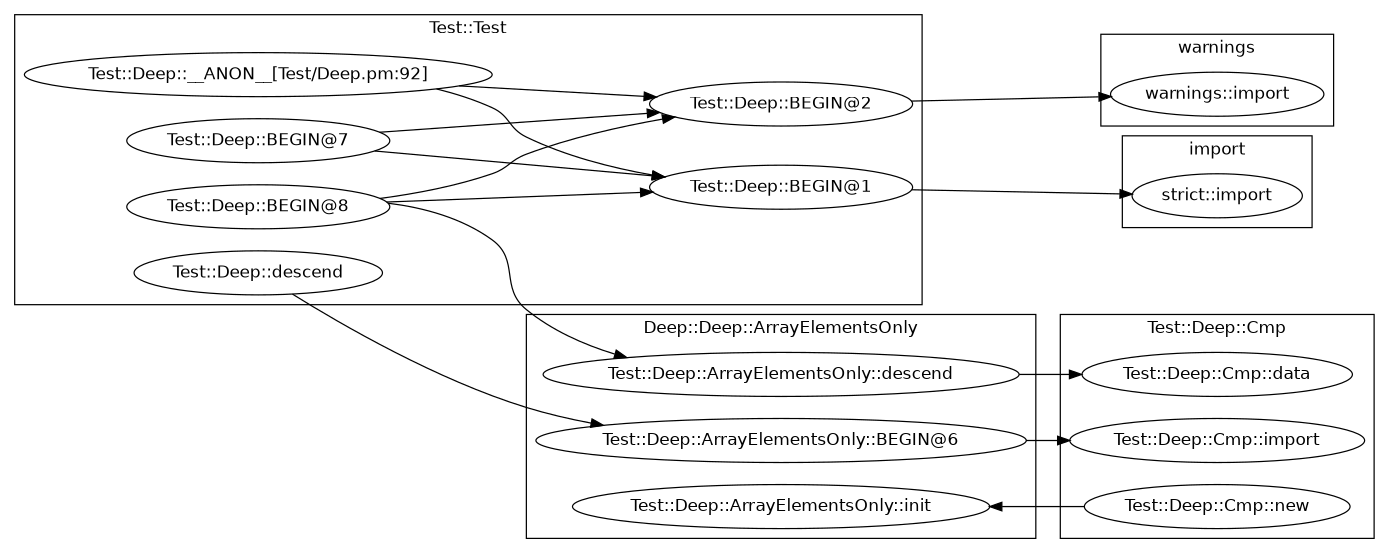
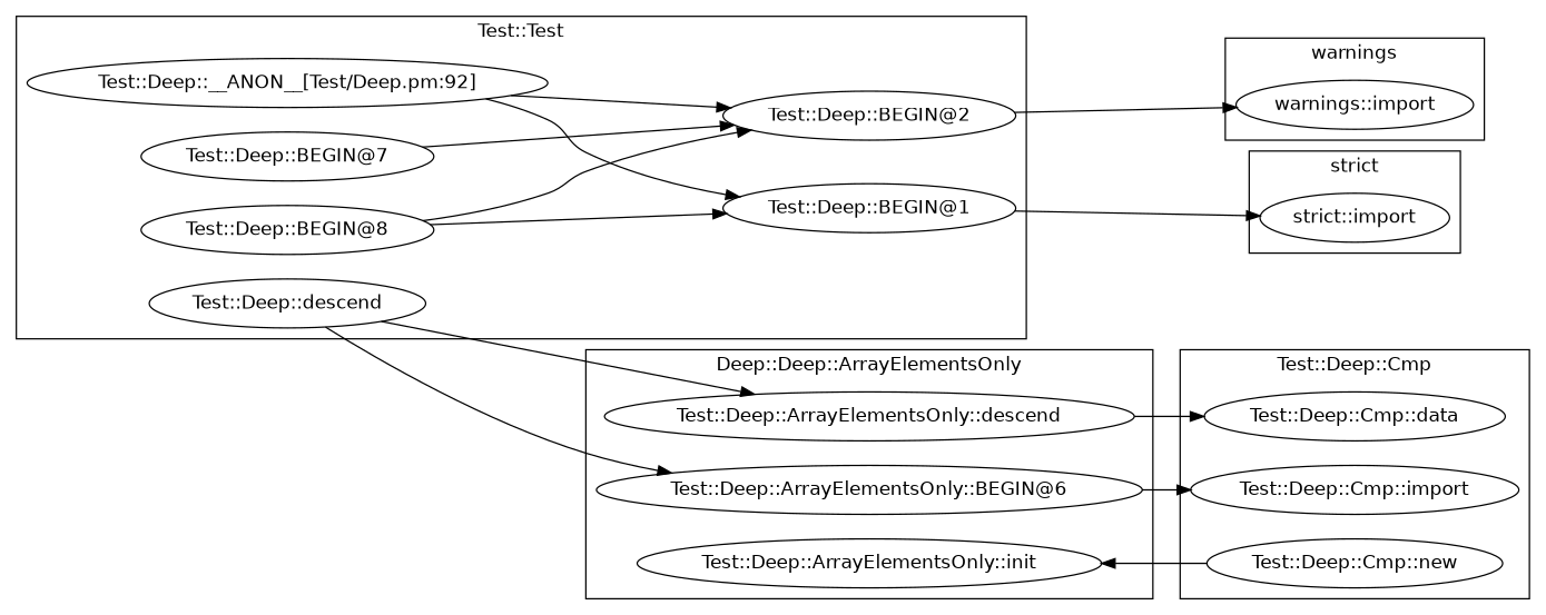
  digraph {
    fontname="DejaVu Sans"
    rankdir=LR
    node [fontname="DejaVu Sans"]
    edge [fontname="DejaVu Sans"]
    "Test::Deep::Cmp::data"
    "Test::Deep::Cmp::import"
    "Test::Deep::Cmp::new"
    "warnings::import"
    "Test::Deep::ArrayElementsOnly::init"
    "Test::Deep::ArrayElementsOnly::descend"
    "Test::Deep::ArrayElementsOnly::BEGIN@6"
    "Test::Deep::descend"
    "Test::Deep::__ANON__[Test/Deep.pm:92]"
    "Test::Deep::BEGIN@2"
    "Test::Deep::BEGIN@7"
    "Test::Deep::BEGIN@1"
    "Test::Deep::BEGIN@8"
    "strict::import"
    subgraph cluster_1 {
      label="Test::Deep::Cmp"
      "Test::Deep::Cmp::data"
      "Test::Deep::Cmp::import"
      "Test::Deep::Cmp::new"
    }
    subgraph cluster_2 {
      label=warnings
      "warnings::import"
    }
    subgraph cluster_3 {
      label="Deep::Deep::ArrayElementsOnly"
      "Test::Deep::ArrayElementsOnly::init"
      "Test::Deep::ArrayElementsOnly::descend"
      "Test::Deep::ArrayElementsOnly::BEGIN@6"
    }
    subgraph cluster_4 {
      label="Test::Test"
      "Test::Deep::descend"
      "Test::Deep::__ANON__[Test/Deep.pm:92]"
      "Test::Deep::BEGIN@2"
      "Test::Deep::BEGIN@7"
      "Test::Deep::BEGIN@1"
      "Test::Deep::BEGIN@8"
    }
    subgraph cluster_5 {
-     label=import
+     label="strict"
      "strict::import"
    }
    "Test::Deep::Cmp::new" -> "Test::Deep::ArrayElementsOnly::init"
    "Test::Deep::ArrayElementsOnly::descend" -> "Test::Deep::Cmp::data"
    "Test::Deep::ArrayElementsOnly::BEGIN@6" -> "Test::Deep::Cmp::import"
-   "Test::Deep::BEGIN@8" -> "Test::Deep::ArrayElementsOnly::descend"
+   "Test::Deep::descend" -> "Test::Deep::ArrayElementsOnly::descend"
    "Test::Deep::descend" -> "Test::Deep::ArrayElementsOnly::BEGIN@6"
    "Test::Deep::__ANON__[Test/Deep.pm:92]" -> "Test::Deep::BEGIN@2"
    "Test::Deep::__ANON__[Test/Deep.pm:92]" -> "Test::Deep::BEGIN@1"
    "Test::Deep::BEGIN@2" -> "warnings::import"
    "Test::Deep::BEGIN@7" -> "Test::Deep::BEGIN@2"
-   "Test::Deep::BEGIN@7" -> "Test::Deep::BEGIN@1"
    "Test::Deep::BEGIN@1" -> "strict::import"
    "Test::Deep::BEGIN@8" -> "Test::Deep::BEGIN@2"
    "Test::Deep::BEGIN@8" -> "Test::Deep::BEGIN@1"
  }
